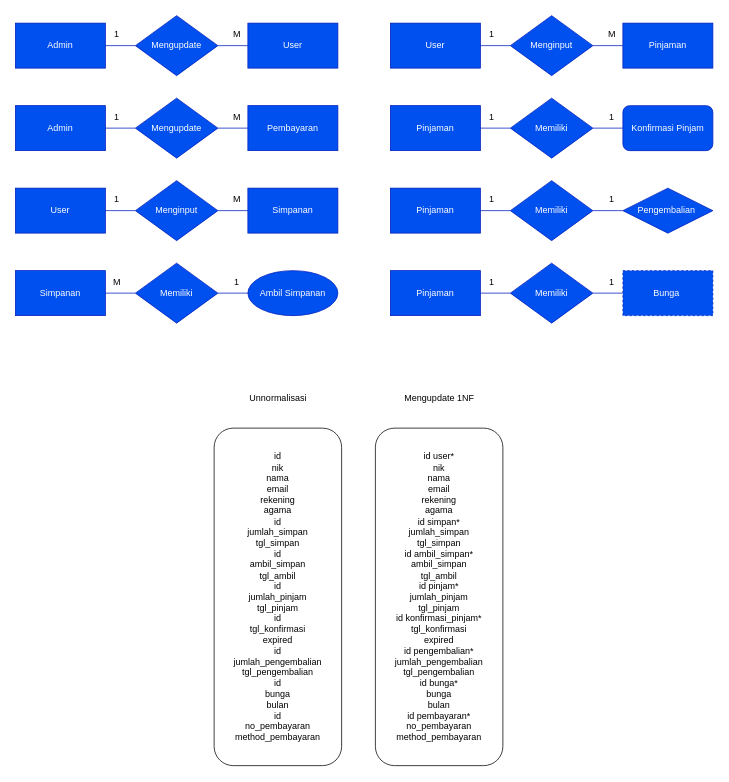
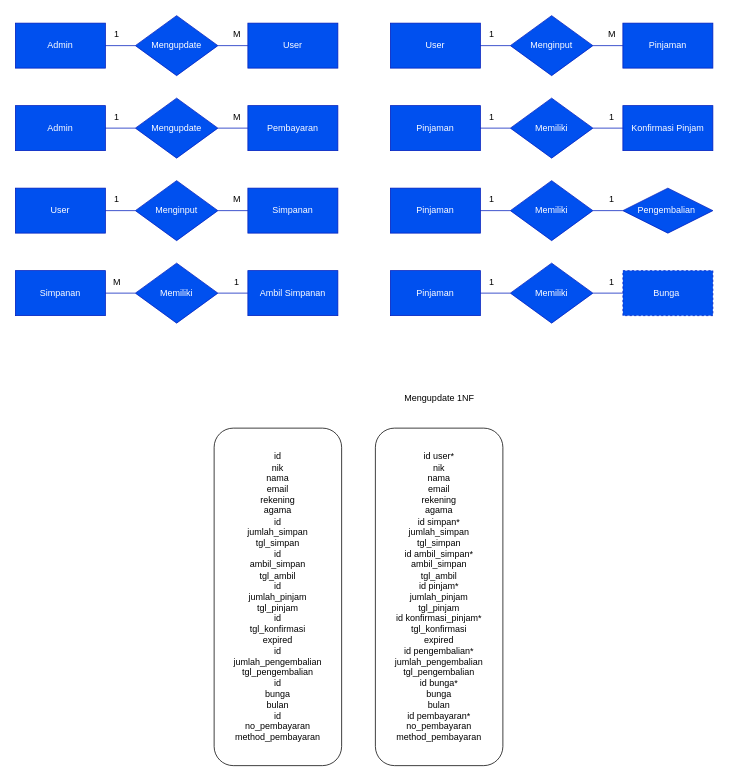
  <mxCell id="0" />
  <mxCell id="1" parent="0" />
  <mxCell id="2" value="Admin" style="rounded=0;whiteSpace=wrap;html=1;fillColor=#0050ef;fontColor=#ffffff;strokeColor=#001DBC;" parent="1" vertex="1"><mxGeometry x="20" y="30" width="120" height="60" as="geometry" /></mxCell>
  <mxCell id="3" value="Mengupdate" style="rhombus;whiteSpace=wrap;html=1;fillColor=#0050ef;fontColor=#ffffff;strokeColor=#001DBC;" parent="1" vertex="1"><mxGeometry x="180" y="20" width="110" height="80" as="geometry" /></mxCell>
  <mxCell id="4" value="" style="endArrow=none;html=1;rounded=0;entryX=0;entryY=0.5;entryDx=0;entryDy=0;exitX=1;exitY=0.5;exitDx=0;exitDy=0;fillColor=#0050ef;strokeColor=#001DBC;" parent="1" source="2" target="3" edge="1"><mxGeometry width="50" height="50" relative="1" as="geometry"><mxPoint x="400" y="260" as="sourcePoint" /><mxPoint x="450" y="210" as="targetPoint" /></mxGeometry></mxCell>
  <mxCell id="5" value="User" style="rounded=0;whiteSpace=wrap;html=1;fillColor=#0050ef;fontColor=#ffffff;strokeColor=#001DBC;" parent="1" vertex="1"><mxGeometry x="330" y="30" width="120" height="60" as="geometry" /></mxCell>
  <mxCell id="6" value="" style="endArrow=none;html=1;rounded=0;entryX=0;entryY=0.5;entryDx=0;entryDy=0;exitX=1;exitY=0.5;exitDx=0;exitDy=0;fillColor=#0050ef;strokeColor=#001DBC;" parent="1" source="3" target="5" edge="1"><mxGeometry width="50" height="50" relative="1" as="geometry"><mxPoint x="150" y="70" as="sourcePoint" /><mxPoint x="190" y="70" as="targetPoint" /></mxGeometry></mxCell>
  <mxCell id="7" value="Admin" style="rounded=0;whiteSpace=wrap;html=1;fillColor=#0050ef;fontColor=#ffffff;strokeColor=#001DBC;" parent="1" vertex="1"><mxGeometry x="20" y="140" width="120" height="60" as="geometry" /></mxCell>
  <mxCell id="8" value="Mengupdate" style="rhombus;whiteSpace=wrap;html=1;fillColor=#0050ef;fontColor=#ffffff;strokeColor=#001DBC;" parent="1" vertex="1"><mxGeometry x="180" y="130" width="110" height="80" as="geometry" /></mxCell>
  <mxCell id="9" value="" style="endArrow=none;html=1;rounded=0;entryX=0;entryY=0.5;entryDx=0;entryDy=0;exitX=1;exitY=0.5;exitDx=0;exitDy=0;fillColor=#0050ef;strokeColor=#001DBC;" parent="1" source="7" target="8" edge="1"><mxGeometry width="50" height="50" relative="1" as="geometry"><mxPoint x="400" y="370" as="sourcePoint" /><mxPoint x="450" y="320" as="targetPoint" /></mxGeometry></mxCell>
  <mxCell id="10" value="Pembayaran" style="rounded=0;whiteSpace=wrap;html=1;fillColor=#0050ef;fontColor=#ffffff;strokeColor=#001DBC;" parent="1" vertex="1"><mxGeometry x="330" y="140" width="120" height="60" as="geometry" /></mxCell>
  <mxCell id="11" value="" style="endArrow=none;html=1;rounded=0;entryX=0;entryY=0.5;entryDx=0;entryDy=0;exitX=1;exitY=0.5;exitDx=0;exitDy=0;fillColor=#0050ef;strokeColor=#001DBC;" parent="1" source="8" target="10" edge="1"><mxGeometry width="50" height="50" relative="1" as="geometry"><mxPoint x="150" y="180" as="sourcePoint" /><mxPoint x="190" y="180" as="targetPoint" /></mxGeometry></mxCell>
  <mxCell id="12" value="User" style="rounded=0;whiteSpace=wrap;html=1;fillColor=#0050ef;fontColor=#ffffff;strokeColor=#001DBC;" parent="1" vertex="1"><mxGeometry x="20" y="250" width="120" height="60" as="geometry" /></mxCell>
  <mxCell id="13" value="Menginput" style="rhombus;whiteSpace=wrap;html=1;fillColor=#0050ef;fontColor=#ffffff;strokeColor=#001DBC;" parent="1" vertex="1"><mxGeometry x="180" y="240" width="110" height="80" as="geometry" /></mxCell>
  <mxCell id="14" value="" style="endArrow=none;html=1;rounded=0;entryX=0;entryY=0.5;entryDx=0;entryDy=0;exitX=1;exitY=0.5;exitDx=0;exitDy=0;fillColor=#0050ef;strokeColor=#001DBC;" parent="1" source="12" target="13" edge="1"><mxGeometry width="50" height="50" relative="1" as="geometry"><mxPoint x="400" y="480" as="sourcePoint" /><mxPoint x="450" y="430" as="targetPoint" /></mxGeometry></mxCell>
  <mxCell id="15" value="Simpanan" style="rounded=0;whiteSpace=wrap;html=1;fillColor=#0050ef;fontColor=#ffffff;strokeColor=#001DBC;" parent="1" vertex="1"><mxGeometry x="330" y="250" width="120" height="60" as="geometry" /></mxCell>
  <mxCell id="16" value="" style="endArrow=none;html=1;rounded=0;entryX=0;entryY=0.5;entryDx=0;entryDy=0;exitX=1;exitY=0.5;exitDx=0;exitDy=0;fillColor=#0050ef;strokeColor=#001DBC;" parent="1" source="13" target="15" edge="1"><mxGeometry width="50" height="50" relative="1" as="geometry"><mxPoint x="150" y="290" as="sourcePoint" /><mxPoint x="190" y="290" as="targetPoint" /></mxGeometry></mxCell>
  <mxCell id="17" value="Simpanan" style="rounded=0;whiteSpace=wrap;html=1;fillColor=#0050ef;fontColor=#ffffff;strokeColor=#001DBC;" parent="1" vertex="1"><mxGeometry x="20" y="360" width="120" height="60" as="geometry" /></mxCell>
  <mxCell id="18" value="Memiliki" style="rhombus;whiteSpace=wrap;html=1;fillColor=#0050ef;fontColor=#ffffff;strokeColor=#001DBC;" parent="1" vertex="1"><mxGeometry x="180" y="350" width="110" height="80" as="geometry" /></mxCell>
  <mxCell id="19" value="" style="endArrow=none;html=1;rounded=0;entryX=0;entryY=0.5;entryDx=0;entryDy=0;exitX=1;exitY=0.5;exitDx=0;exitDy=0;fillColor=#0050ef;strokeColor=#001DBC;" parent="1" source="17" target="18" edge="1"><mxGeometry width="50" height="50" relative="1" as="geometry"><mxPoint x="400" y="590" as="sourcePoint" /><mxPoint x="450" y="540" as="targetPoint" /></mxGeometry></mxCell>
- <mxCell id="20" value="Ambil Simpanan" style="ellipse;whiteSpace=wrap;html=1;fillColor=#0050ef;fontColor=#ffffff;strokeColor=#001DBC;" parent="1" vertex="1"><mxGeometry x="330" y="360" width="120" height="60" as="geometry" /></mxCell>
+ <mxCell id="20" value="Ambil Simpanan" style="rounded=0;whiteSpace=wrap;html=1;fillColor=#0050ef;fontColor=#ffffff;strokeColor=#001DBC;" parent="1" vertex="1"><mxGeometry x="330" y="360" width="120" height="60" as="geometry" /></mxCell>
  <mxCell id="21" value="" style="endArrow=none;html=1;rounded=0;entryX=0;entryY=0.5;entryDx=0;entryDy=0;exitX=1;exitY=0.5;exitDx=0;exitDy=0;fillColor=#0050ef;strokeColor=#001DBC;" parent="1" source="18" target="20" edge="1"><mxGeometry width="50" height="50" relative="1" as="geometry"><mxPoint x="150" y="400" as="sourcePoint" /><mxPoint x="190" y="400" as="targetPoint" /></mxGeometry></mxCell>
  <mxCell id="22" value="User" style="rounded=0;whiteSpace=wrap;html=1;fillColor=#0050ef;fontColor=#ffffff;strokeColor=#001DBC;" parent="1" vertex="1"><mxGeometry x="520" y="30" width="120" height="60" as="geometry" /></mxCell>
  <mxCell id="23" value="Menginput" style="rhombus;whiteSpace=wrap;html=1;fillColor=#0050ef;fontColor=#ffffff;strokeColor=#001DBC;" parent="1" vertex="1"><mxGeometry x="680" y="20" width="110" height="80" as="geometry" /></mxCell>
  <mxCell id="24" value="" style="endArrow=none;html=1;rounded=0;entryX=0;entryY=0.5;entryDx=0;entryDy=0;exitX=1;exitY=0.5;exitDx=0;exitDy=0;fillColor=#0050ef;strokeColor=#001DBC;" parent="1" source="22" target="23" edge="1"><mxGeometry width="50" height="50" relative="1" as="geometry"><mxPoint x="900" y="260" as="sourcePoint" /><mxPoint x="950" y="210" as="targetPoint" /></mxGeometry></mxCell>
  <mxCell id="25" value="Pinjaman" style="rounded=0;whiteSpace=wrap;html=1;fillColor=#0050ef;fontColor=#ffffff;strokeColor=#001DBC;" parent="1" vertex="1"><mxGeometry x="830" y="30" width="120" height="60" as="geometry" /></mxCell>
  <mxCell id="26" value="" style="endArrow=none;html=1;rounded=0;entryX=0;entryY=0.5;entryDx=0;entryDy=0;exitX=1;exitY=0.5;exitDx=0;exitDy=0;fillColor=#0050ef;strokeColor=#001DBC;" parent="1" source="23" target="25" edge="1"><mxGeometry width="50" height="50" relative="1" as="geometry"><mxPoint x="650" y="70" as="sourcePoint" /><mxPoint x="690" y="70" as="targetPoint" /></mxGeometry></mxCell>
  <mxCell id="27" value="Pinjaman" style="rounded=0;whiteSpace=wrap;html=1;fillColor=#0050ef;fontColor=#ffffff;strokeColor=#001DBC;" parent="1" vertex="1"><mxGeometry x="520" y="140" width="120" height="60" as="geometry" /></mxCell>
  <mxCell id="28" value="Memiliki" style="rhombus;whiteSpace=wrap;html=1;fillColor=#0050ef;fontColor=#ffffff;strokeColor=#001DBC;" parent="1" vertex="1"><mxGeometry x="680" y="130" width="110" height="80" as="geometry" /></mxCell>
  <mxCell id="29" value="" style="endArrow=none;html=1;rounded=0;entryX=0;entryY=0.5;entryDx=0;entryDy=0;exitX=1;exitY=0.5;exitDx=0;exitDy=0;fillColor=#0050ef;strokeColor=#001DBC;" parent="1" source="27" target="28" edge="1"><mxGeometry width="50" height="50" relative="1" as="geometry"><mxPoint x="900" y="370" as="sourcePoint" /><mxPoint x="950" y="320" as="targetPoint" /></mxGeometry></mxCell>
- <mxCell id="30" value="Konfirmasi Pinjam" style="whiteSpace=wrap;html=1;fillColor=#0050ef;fontColor=#ffffff;strokeColor=#001DBC;rounded=1;" parent="1" vertex="1"><mxGeometry x="830" y="140" width="120" height="60" as="geometry" /></mxCell>
+ <mxCell id="30" value="Konfirmasi Pinjam" style="rounded=0;whiteSpace=wrap;html=1;fillColor=#0050ef;fontColor=#ffffff;strokeColor=#001DBC;" parent="1" vertex="1"><mxGeometry x="830" y="140" width="120" height="60" as="geometry" /></mxCell>
  <mxCell id="31" value="" style="endArrow=none;html=1;rounded=0;entryX=0;entryY=0.5;entryDx=0;entryDy=0;exitX=1;exitY=0.5;exitDx=0;exitDy=0;fillColor=#0050ef;strokeColor=#001DBC;" parent="1" source="28" target="30" edge="1"><mxGeometry width="50" height="50" relative="1" as="geometry"><mxPoint x="650" y="180" as="sourcePoint" /><mxPoint x="690" y="180" as="targetPoint" /></mxGeometry></mxCell>
  <mxCell id="32" value="Pinjaman" style="rounded=0;whiteSpace=wrap;html=1;fillColor=#0050ef;fontColor=#ffffff;strokeColor=#001DBC;" parent="1" vertex="1"><mxGeometry x="520" y="250" width="120" height="60" as="geometry" /></mxCell>
  <mxCell id="33" value="Memiliki" style="rhombus;whiteSpace=wrap;html=1;fillColor=#0050ef;fontColor=#ffffff;strokeColor=#001DBC;" parent="1" vertex="1"><mxGeometry x="680" y="240" width="110" height="80" as="geometry" /></mxCell>
  <mxCell id="34" value="" style="endArrow=none;html=1;rounded=0;entryX=0;entryY=0.5;entryDx=0;entryDy=0;exitX=1;exitY=0.5;exitDx=0;exitDy=0;fillColor=#0050ef;strokeColor=#001DBC;" parent="1" source="32" target="33" edge="1"><mxGeometry width="50" height="50" relative="1" as="geometry"><mxPoint x="900" y="480" as="sourcePoint" /><mxPoint x="950" y="430" as="targetPoint" /></mxGeometry></mxCell>
  <mxCell id="35" value="Pengembalian&amp;nbsp;" style="rhombus;whiteSpace=wrap;html=1;fillColor=#0050ef;fontColor=#ffffff;strokeColor=#001DBC;" parent="1" vertex="1"><mxGeometry x="830" y="250" width="120" height="60" as="geometry" /></mxCell>
  <mxCell id="36" value="" style="endArrow=none;html=1;rounded=0;entryX=0;entryY=0.5;entryDx=0;entryDy=0;exitX=1;exitY=0.5;exitDx=0;exitDy=0;fillColor=#0050ef;strokeColor=#001DBC;" parent="1" source="33" target="35" edge="1"><mxGeometry width="50" height="50" relative="1" as="geometry"><mxPoint x="650" y="290" as="sourcePoint" /><mxPoint x="690" y="290" as="targetPoint" /></mxGeometry></mxCell>
  <mxCell id="37" value="Pinjaman" style="rounded=0;whiteSpace=wrap;html=1;fillColor=#0050ef;fontColor=#ffffff;strokeColor=#001DBC;" parent="1" vertex="1"><mxGeometry x="520" y="360" width="120" height="60" as="geometry" /></mxCell>
  <mxCell id="38" value="Memiliki" style="rhombus;whiteSpace=wrap;html=1;fillColor=#0050ef;fontColor=#ffffff;strokeColor=#001DBC;" parent="1" vertex="1"><mxGeometry x="680" y="350" width="110" height="80" as="geometry" /></mxCell>
  <mxCell id="39" value="" style="endArrow=none;html=1;rounded=0;entryX=0;entryY=0.5;entryDx=0;entryDy=0;exitX=1;exitY=0.5;exitDx=0;exitDy=0;fillColor=#0050ef;strokeColor=#001DBC;" parent="1" source="37" target="38" edge="1"><mxGeometry width="50" height="50" relative="1" as="geometry"><mxPoint x="900" y="590" as="sourcePoint" /><mxPoint x="950" y="540" as="targetPoint" /></mxGeometry></mxCell>
  <mxCell id="40" value="Bunga&amp;nbsp;" style="rounded=0;whiteSpace=wrap;html=1;fillColor=#0050ef;fontColor=#ffffff;strokeColor=#001DBC;dashed=1;" parent="1" vertex="1"><mxGeometry x="830" y="360" width="120" height="60" as="geometry" /></mxCell>
  <mxCell id="41" value="" style="endArrow=none;html=1;rounded=0;entryX=0;entryY=0.5;entryDx=0;entryDy=0;exitX=1;exitY=0.5;exitDx=0;exitDy=0;fillColor=#0050ef;strokeColor=#001DBC;" parent="1" source="38" target="40" edge="1"><mxGeometry width="50" height="50" relative="1" as="geometry"><mxPoint x="650" y="400" as="sourcePoint" /><mxPoint x="690" y="400" as="targetPoint" /></mxGeometry></mxCell>
  <mxCell id="42" value="1" style="text;html=1;align=center;verticalAlign=middle;resizable=0;points=[];autosize=1;strokeColor=none;fillColor=none;" parent="1" vertex="1"><mxGeometry x="140" y="30" width="30" height="30" as="geometry" /></mxCell>
  <mxCell id="43" value="M" style="text;html=1;align=center;verticalAlign=middle;resizable=0;points=[];autosize=1;strokeColor=none;fillColor=none;" parent="1" vertex="1"><mxGeometry x="300" y="30" width="30" height="30" as="geometry" /></mxCell>
  <mxCell id="44" value="1" style="text;html=1;align=center;verticalAlign=middle;resizable=0;points=[];autosize=1;strokeColor=none;fillColor=none;" parent="1" vertex="1"><mxGeometry x="140" y="140" width="30" height="30" as="geometry" /></mxCell>
  <mxCell id="45" value="M" style="text;html=1;align=center;verticalAlign=middle;resizable=0;points=[];autosize=1;strokeColor=none;fillColor=none;" parent="1" vertex="1"><mxGeometry x="300" y="140" width="30" height="30" as="geometry" /></mxCell>
  <mxCell id="46" value="1" style="text;html=1;align=center;verticalAlign=middle;resizable=0;points=[];autosize=1;strokeColor=none;fillColor=none;" parent="1" vertex="1"><mxGeometry x="140" y="250" width="30" height="30" as="geometry" /></mxCell>
  <mxCell id="47" value="M" style="text;html=1;align=center;verticalAlign=middle;resizable=0;points=[];autosize=1;strokeColor=none;fillColor=none;" parent="1" vertex="1"><mxGeometry x="300" y="250" width="30" height="30" as="geometry" /></mxCell>
  <mxCell id="48" value="M" style="text;html=1;align=center;verticalAlign=middle;resizable=0;points=[];autosize=1;strokeColor=none;fillColor=none;" parent="1" vertex="1"><mxGeometry x="140" y="360" width="30" height="30" as="geometry" /></mxCell>
  <mxCell id="49" value="1" style="text;html=1;align=center;verticalAlign=middle;resizable=0;points=[];autosize=1;strokeColor=none;fillColor=none;" parent="1" vertex="1"><mxGeometry x="300" y="360" width="30" height="30" as="geometry" /></mxCell>
  <mxCell id="50" value="1" style="text;html=1;align=center;verticalAlign=middle;resizable=0;points=[];autosize=1;strokeColor=none;fillColor=none;" parent="1" vertex="1"><mxGeometry x="640" y="360" width="30" height="30" as="geometry" /></mxCell>
  <mxCell id="51" value="1" style="text;html=1;align=center;verticalAlign=middle;resizable=0;points=[];autosize=1;strokeColor=none;fillColor=none;" parent="1" vertex="1"><mxGeometry x="800" y="360" width="30" height="30" as="geometry" /></mxCell>
  <mxCell id="52" value="1" style="text;html=1;align=center;verticalAlign=middle;resizable=0;points=[];autosize=1;strokeColor=none;fillColor=none;" parent="1" vertex="1"><mxGeometry x="640" y="250" width="30" height="30" as="geometry" /></mxCell>
  <mxCell id="53" value="1" style="text;html=1;align=center;verticalAlign=middle;resizable=0;points=[];autosize=1;strokeColor=none;fillColor=none;" parent="1" vertex="1"><mxGeometry x="800" y="250" width="30" height="30" as="geometry" /></mxCell>
  <mxCell id="54" value="1" style="text;html=1;align=center;verticalAlign=middle;resizable=0;points=[];autosize=1;strokeColor=none;fillColor=none;" parent="1" vertex="1"><mxGeometry x="640" y="140" width="30" height="30" as="geometry" /></mxCell>
  <mxCell id="55" value="1" style="text;html=1;align=center;verticalAlign=middle;resizable=0;points=[];autosize=1;strokeColor=none;fillColor=none;" parent="1" vertex="1"><mxGeometry x="800" y="140" width="30" height="30" as="geometry" /></mxCell>
  <mxCell id="56" value="1" style="text;html=1;align=center;verticalAlign=middle;resizable=0;points=[];autosize=1;strokeColor=none;fillColor=none;" parent="1" vertex="1"><mxGeometry x="640" y="30" width="30" height="30" as="geometry" /></mxCell>
  <mxCell id="57" value="M" style="text;html=1;align=center;verticalAlign=middle;resizable=0;points=[];autosize=1;strokeColor=none;fillColor=none;" parent="1" vertex="1"><mxGeometry x="800" y="30" width="30" height="30" as="geometry" /></mxCell>
  <mxCell id="58" value="id&lt;br&gt;nik&lt;br&gt;nama&lt;br&gt;email&lt;br&gt;rekening&lt;br&gt;agama&lt;br&gt;id&lt;br&gt;jumlah_simpan&lt;br&gt;tgl_simpan&lt;br&gt;id&lt;br&gt;ambil_simpan&lt;br&gt;tgl_ambil&lt;br&gt;id&lt;br&gt;jumlah_pinjam&lt;br&gt;tgl_pinjam&lt;br&gt;id&lt;br&gt;tgl_konfirmasi&lt;br&gt;expired&lt;br&gt;id&lt;br&gt;jumlah_pengembalian&lt;br&gt;tgl_pengembalian&lt;br&gt;id&lt;br&gt;bunga&lt;br&gt;bulan&lt;br&gt;id&lt;br&gt;no_pembayaran&lt;br&gt;method_pembayaran" style="rounded=1;whiteSpace=wrap;html=1;" parent="1" vertex="1"><mxGeometry x="285" y="570" width="170" height="450" as="geometry" /></mxCell>
  <mxCell id="59" value="id user*&lt;br&gt;nik&lt;br&gt;nama&lt;br&gt;email&lt;br&gt;rekening&lt;br&gt;agama&lt;br&gt;id simpan*&lt;br&gt;jumlah_simpan&lt;br&gt;tgl_simpan&lt;br&gt;id ambil_simpan*&lt;br&gt;ambil_simpan&lt;br&gt;tgl_ambil&lt;br&gt;id pinjam*&lt;br&gt;jumlah_pinjam&lt;br&gt;tgl_pinjam&lt;br&gt;id konfirmasi_pinjam*&lt;br&gt;tgl_konfirmasi&lt;br&gt;expired&lt;br&gt;id pengembalian*&lt;br&gt;jumlah_pengembalian&lt;br&gt;tgl_pengembalian&lt;br&gt;id bunga*&lt;br&gt;bunga&lt;br&gt;bulan&lt;br&gt;id pembayaran*&lt;br&gt;no_pembayaran&lt;br&gt;method_pembayaran" style="rounded=1;whiteSpace=wrap;html=1;" parent="1" vertex="1"><mxGeometry x="500" y="570" width="170" height="450" as="geometry" /></mxCell>
- <mxCell id="60" value="Unnormalisasi" style="text;html=1;align=center;verticalAlign=middle;resizable=0;points=[];autosize=1;strokeColor=none;fillColor=none;" parent="1" vertex="1"><mxGeometry x="320" y="515" width="100" height="30" as="geometry" /></mxCell>
  <mxCell id="61" value="Mengupdate 1NF" style="text;html=1;align=center;verticalAlign=middle;resizable=0;points=[];autosize=1;strokeColor=none;fillColor=none;" parent="1" vertex="1"><mxGeometry x="530" y="515" width="110" height="30" as="geometry" /></mxCell>
